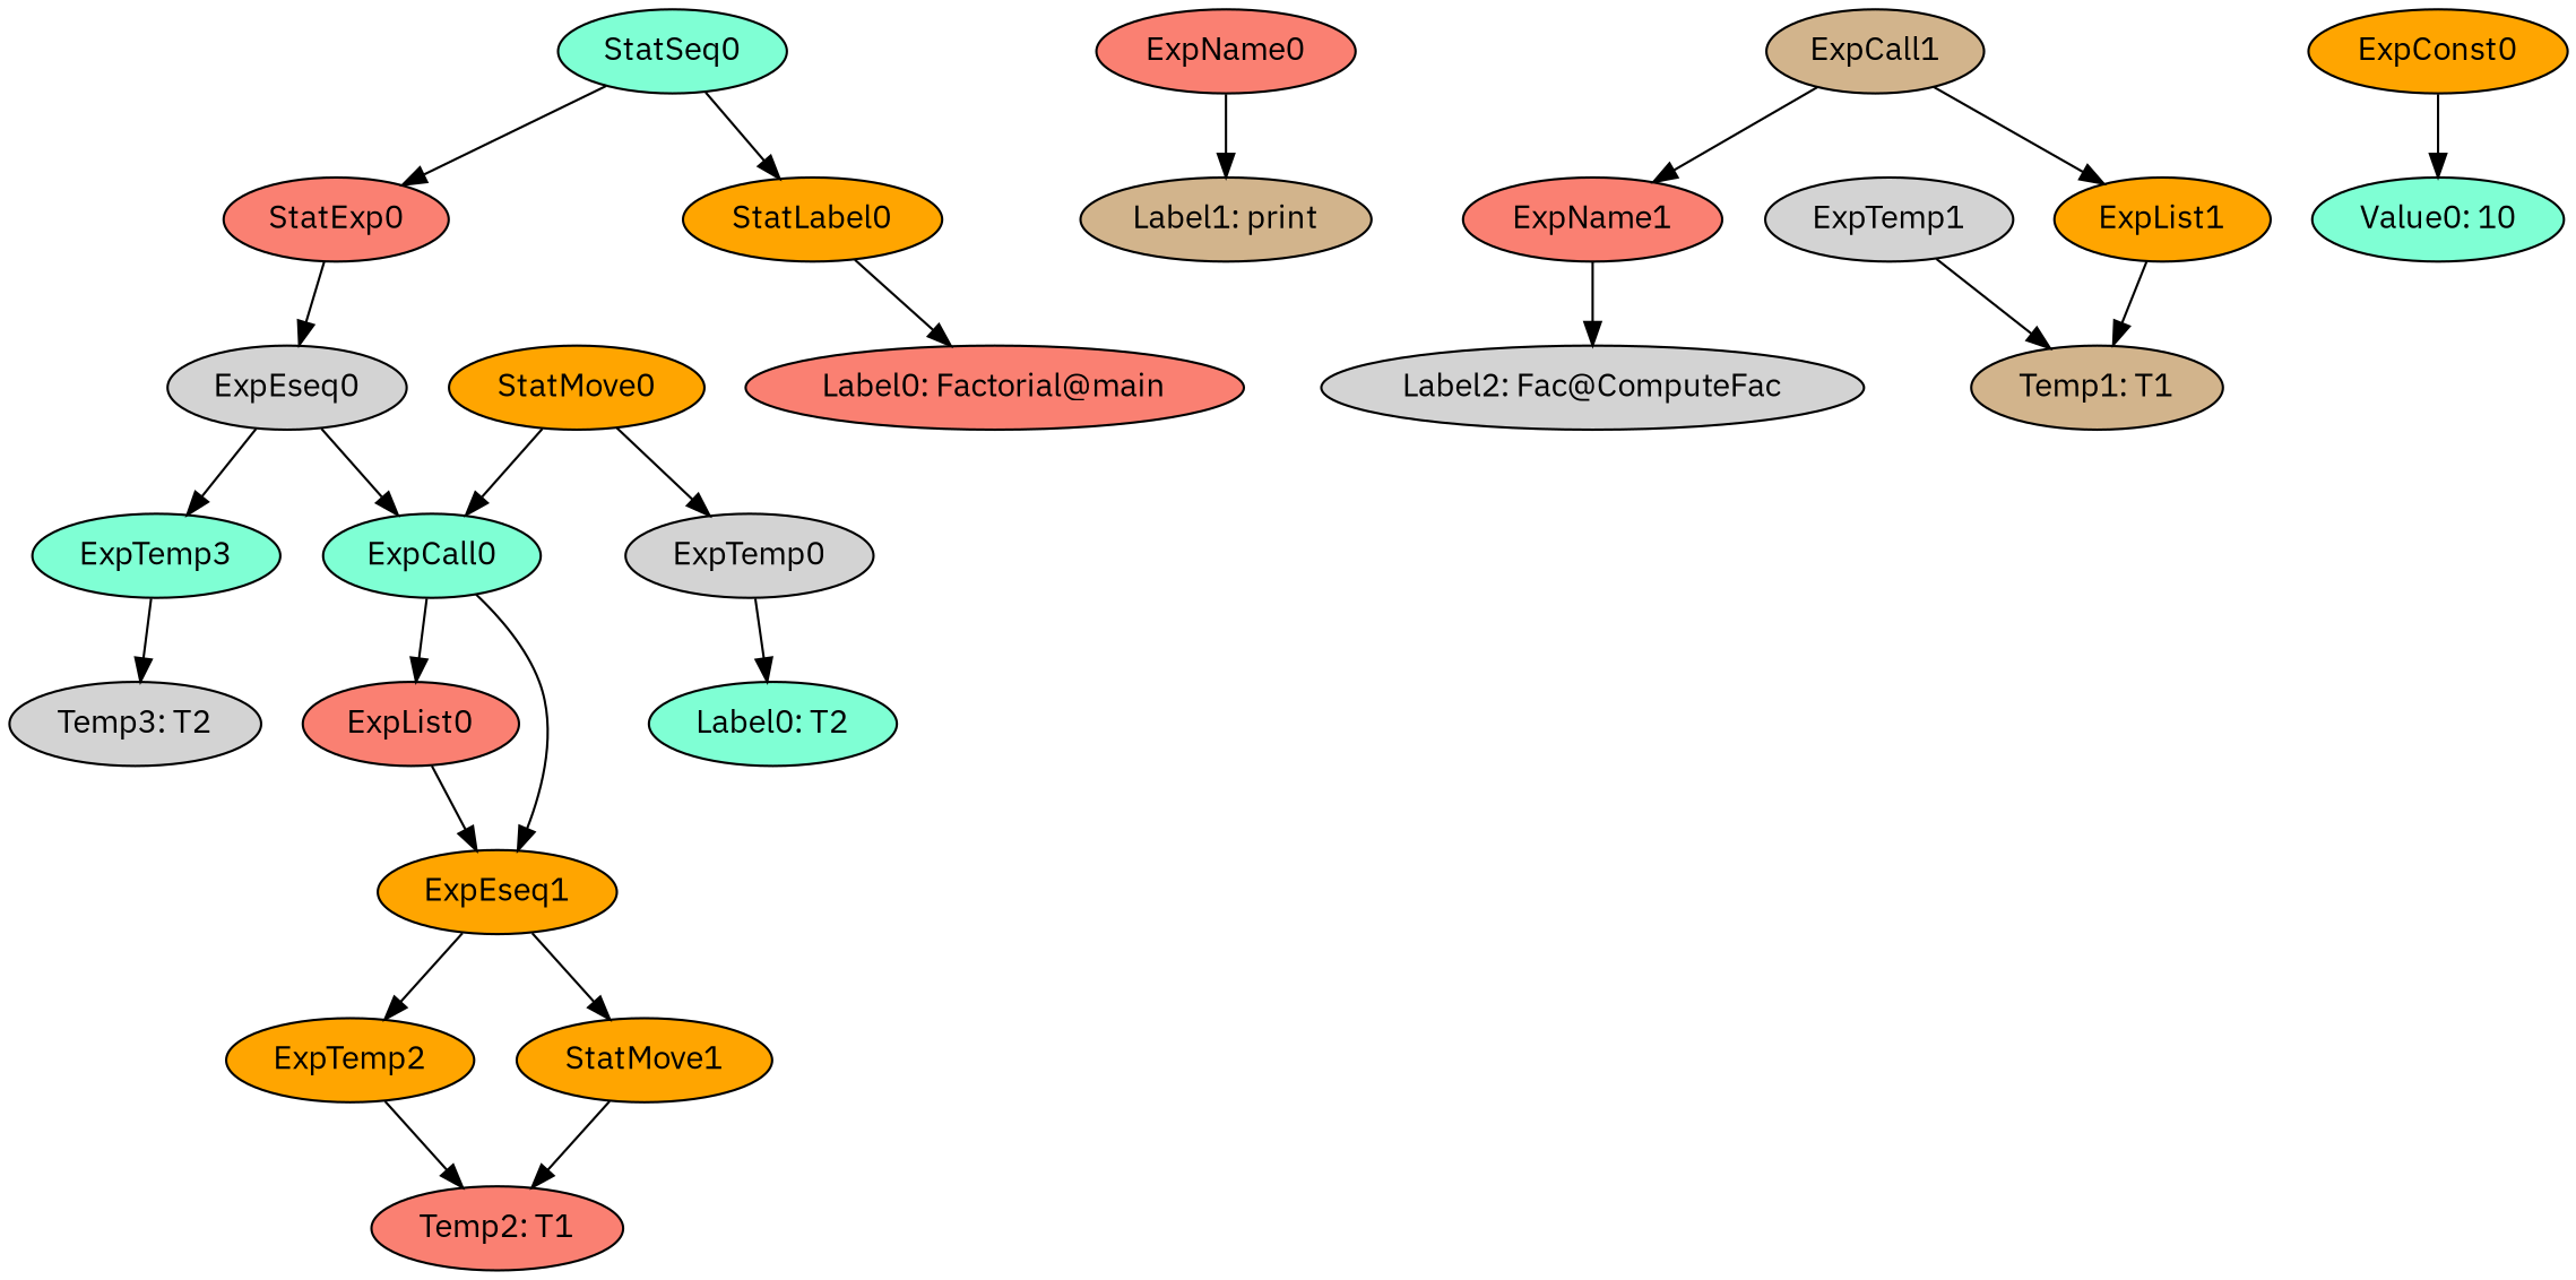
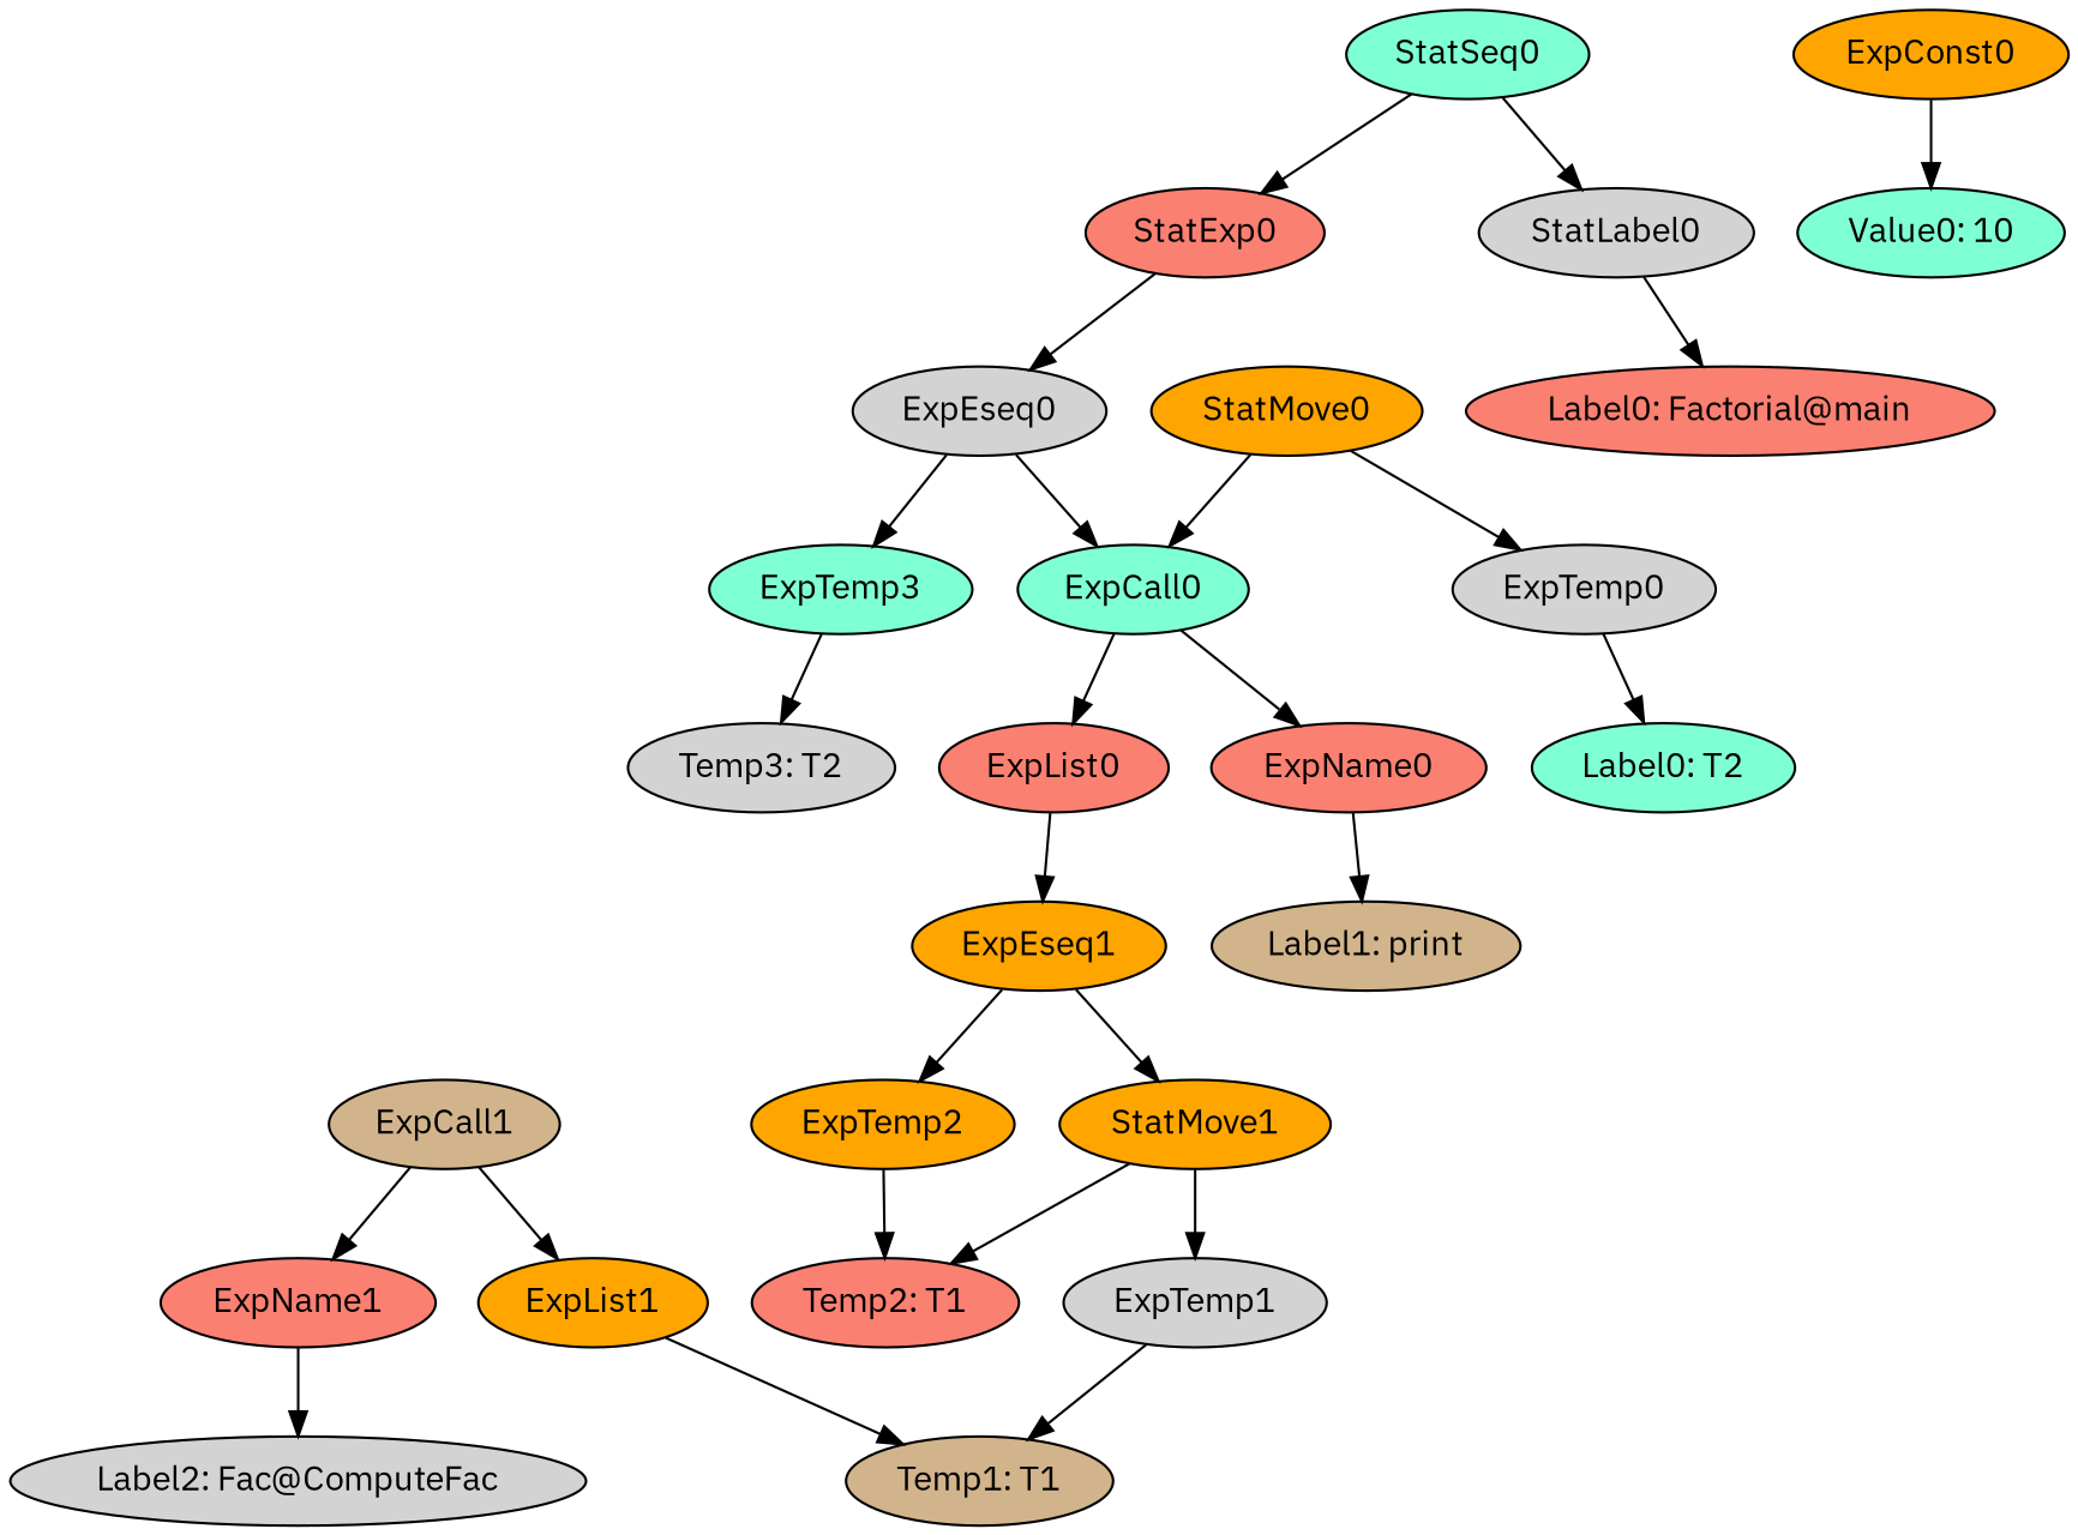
  digraph {
    fontname="IBM Plex Sans"
    ordering=out
    node [fillcolor=lightgrey fontname="IBM Plex Sans" style=filled]
    edge [fontname="IBM Plex Sans"]
    ExpTemp3 [fillcolor=aquamarine]
    ExpEseq0
    ExpCall0 [fillcolor=aquamarine]
    StatMove0 [fillcolor=orange]
    ExpTemp0
    "Temp3: T2"
    n7 [fillcolor=aquamarine label="Label0: T2"]
    ExpList0 [fillcolor=salmon]
    ExpName0 [fillcolor=salmon]
    ExpTemp2 [fillcolor=orange]
    "Temp2: T1" [fillcolor=salmon]
    ExpEseq1 [fillcolor=orange]
    StatMove1 [fillcolor=orange]
    ExpTemp1
    ExpCall1 [fillcolor=tan]
    ExpName1 [fillcolor=salmon]
    ExpList1 [fillcolor=orange]
    "Temp1: T1" [fillcolor=tan]
    ExpConst0 [fillcolor=orange]
    "Value0: 10" [fillcolor=aquamarine]
    "Label1: print" [fillcolor=tan]
    "Label2: Fac@ComputeFac"
    StatExp0 [fillcolor=salmon]
    StatSeq0 [fillcolor=aquamarine]
-   StatLabel0 [fillcolor=orange]
+   StatLabel0
    "Label0: Factorial@main" [fillcolor=salmon]
    ExpTemp3 -> "Temp3: T2"
    ExpEseq0 -> ExpTemp3
    ExpEseq0 -> ExpCall0
    ExpCall0 -> ExpList0
-   ExpCall0 -> ExpEseq1
+   ExpCall0 -> ExpName0
    StatMove0 -> ExpCall0
    StatMove0 -> ExpTemp0
    ExpTemp0 -> n7
    ExpList0 -> ExpEseq1
    ExpName0 -> "Label1: print"
    ExpTemp2 -> "Temp2: T1"
    ExpEseq1 -> ExpTemp2
    ExpEseq1 -> StatMove1
    StatMove1 -> "Temp2: T1"
+   StatMove1 -> ExpTemp1
    ExpTemp1 -> "Temp1: T1"
    ExpCall1 -> ExpName1
    ExpCall1 -> ExpList1
    ExpName1 -> "Label2: Fac@ComputeFac"
    ExpList1 -> "Temp1: T1"
    ExpConst0 -> "Value0: 10"
    StatExp0 -> ExpEseq0
    StatSeq0 -> StatExp0
    StatSeq0 -> StatLabel0
    StatLabel0 -> "Label0: Factorial@main"
  }
